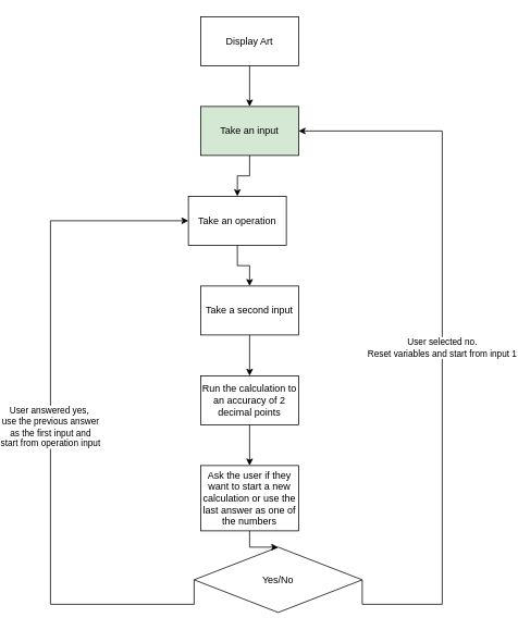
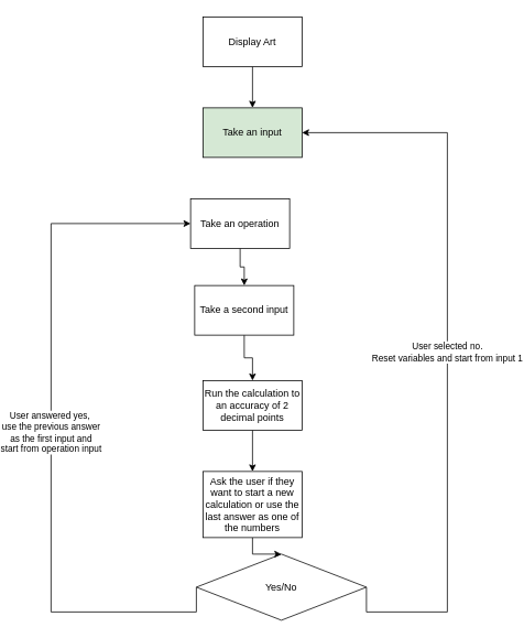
  <mxCell id="0" />
  <mxCell id="1" parent="0" />
  <mxCell id="2" style="edgeStyle=orthogonalEdgeStyle;rounded=0;orthogonalLoop=1;jettySize=auto;html=1;exitX=0.5;exitY=1;exitDx=0;exitDy=0;entryX=0.5;entryY=0;entryDx=0;entryDy=0;" edge="1" parent="1" source="3" target="5"><mxGeometry relative="1" as="geometry" /></mxCell>
  <mxCell id="3" value="Display Art&lt;br&gt;" style="rounded=0;whiteSpace=wrap;html=1;" vertex="1" parent="1"><mxGeometry x="204" y="20" width="120" height="60" as="geometry" /></mxCell>
- <mxCell id="4" style="edgeStyle=orthogonalEdgeStyle;rounded=0;orthogonalLoop=1;jettySize=auto;html=1;exitX=0.5;exitY=1;exitDx=0;exitDy=0;entryX=0.5;entryY=0;entryDx=0;entryDy=0;" edge="1" parent="1" source="5" target="7"><mxGeometry relative="1" as="geometry" /></mxCell>
  <mxCell id="5" value="Take an input" style="rounded=0;whiteSpace=wrap;html=1;fillColor=#d5e8d4;" vertex="1" parent="1"><mxGeometry x="204" y="130" width="120" height="60" as="geometry" /></mxCell>
  <mxCell id="6" style="edgeStyle=orthogonalEdgeStyle;rounded=0;orthogonalLoop=1;jettySize=auto;html=1;exitX=0.5;exitY=1;exitDx=0;exitDy=0;entryX=0.5;entryY=0;entryDx=0;entryDy=0;" edge="1" parent="1" source="7" target="9"><mxGeometry relative="1" as="geometry" /></mxCell>
  <mxCell id="7" value="Take an operation" style="rounded=0;whiteSpace=wrap;html=1;" vertex="1" parent="1"><mxGeometry x="189" y="240" width="120" height="60" as="geometry" /></mxCell>
  <mxCell id="8" style="edgeStyle=orthogonalEdgeStyle;rounded=0;orthogonalLoop=1;jettySize=auto;html=1;exitX=0.5;exitY=1;exitDx=0;exitDy=0;entryX=0.5;entryY=0;entryDx=0;entryDy=0;" edge="1" parent="1" source="9" target="11"><mxGeometry relative="1" as="geometry" /></mxCell>
- <mxCell id="9" value="Take a second input&lt;br&gt;" style="rounded=0;whiteSpace=wrap;html=1;" vertex="1" parent="1"><mxGeometry x="204" y="350" width="120" height="60" as="geometry" /></mxCell>
+ <mxCell id="9" value="Take a second input&lt;br&gt;" style="rounded=0;whiteSpace=wrap;html=1;" vertex="1" parent="1"><mxGeometry x="194" y="345" width="120" height="60" as="geometry" /></mxCell>
  <mxCell id="10" style="edgeStyle=orthogonalEdgeStyle;rounded=0;orthogonalLoop=1;jettySize=auto;html=1;exitX=0.5;exitY=1;exitDx=0;exitDy=0;entryX=0.5;entryY=0;entryDx=0;entryDy=0;" edge="1" parent="1" source="11" target="16"><mxGeometry relative="1" as="geometry" /></mxCell>
  <mxCell id="11" value="Run the calculation to an accuracy of 2 decimal points" style="rounded=0;whiteSpace=wrap;html=1;" vertex="1" parent="1"><mxGeometry x="204" y="460" width="120" height="60" as="geometry" /></mxCell>
  <mxCell id="12" value="User answered yes,&amp;nbsp;&lt;br&gt;use the previous answer&lt;br&gt;as the first input and&lt;br&gt;start from operation input" style="edgeStyle=orthogonalEdgeStyle;rounded=0;orthogonalLoop=1;jettySize=auto;html=1;exitX=0;exitY=0.5;exitDx=0;exitDy=0;entryX=0;entryY=0.5;entryDx=0;entryDy=0;" edge="1" parent="1" source="14" target="7"><mxGeometry relative="1" as="geometry"><mxPoint x="20" y="262" as="targetPoint" /><Array as="points"><mxPoint x="20" y="740" /><mxPoint x="20" y="270" /></Array></mxGeometry></mxCell>
  <mxCell id="13" value="User selected no.&lt;br&gt;Reset variables and start from input 1" style="edgeStyle=orthogonalEdgeStyle;rounded=0;orthogonalLoop=1;jettySize=auto;html=1;exitX=1;exitY=0.5;exitDx=0;exitDy=0;entryX=1;entryY=0.5;entryDx=0;entryDy=0;" edge="1" parent="1" source="14" target="5"><mxGeometry relative="1" as="geometry"><mxPoint x="500" y="280" as="targetPoint" /><Array as="points"><mxPoint x="500" y="740" /><mxPoint x="500" y="160" /></Array></mxGeometry></mxCell>
  <mxCell id="14" value="Yes/No" style="rhombus;whiteSpace=wrap;html=1;" vertex="1" parent="1"><mxGeometry x="196" y="670" width="206" height="80" as="geometry" /></mxCell>
  <mxCell id="15" style="edgeStyle=orthogonalEdgeStyle;rounded=0;orthogonalLoop=1;jettySize=auto;html=1;exitX=0.5;exitY=1;exitDx=0;exitDy=0;entryX=0.5;entryY=0;entryDx=0;entryDy=0;" edge="1" parent="1" source="16" target="14"><mxGeometry relative="1" as="geometry" /></mxCell>
  <mxCell id="16" value="Ask the user if they want to start a new calculation or use the last answer as one of the numbers" style="rounded=0;whiteSpace=wrap;html=1;" vertex="1" parent="1"><mxGeometry x="204" y="570" width="120" height="80" as="geometry" /></mxCell>
